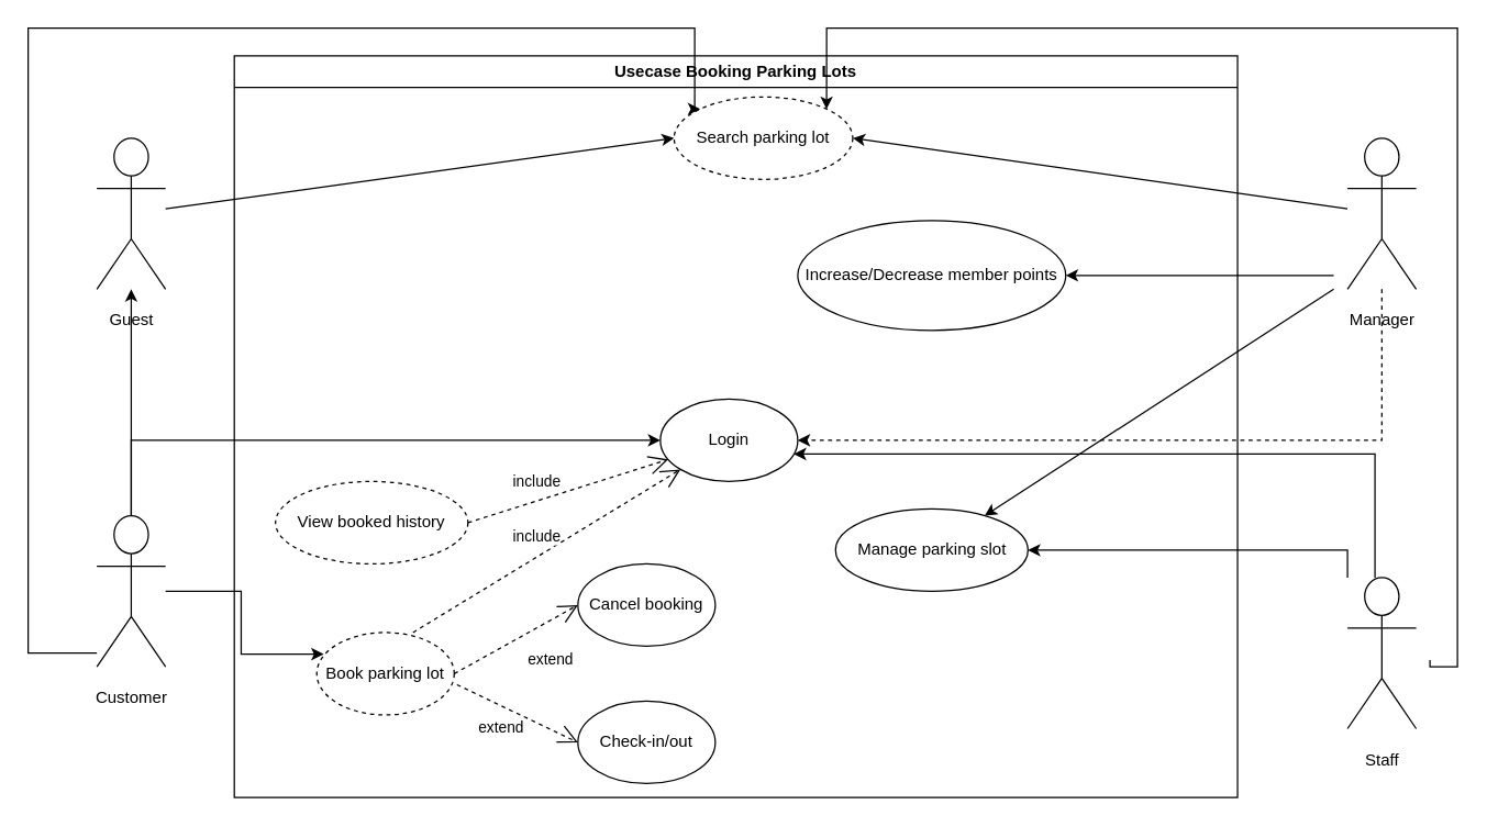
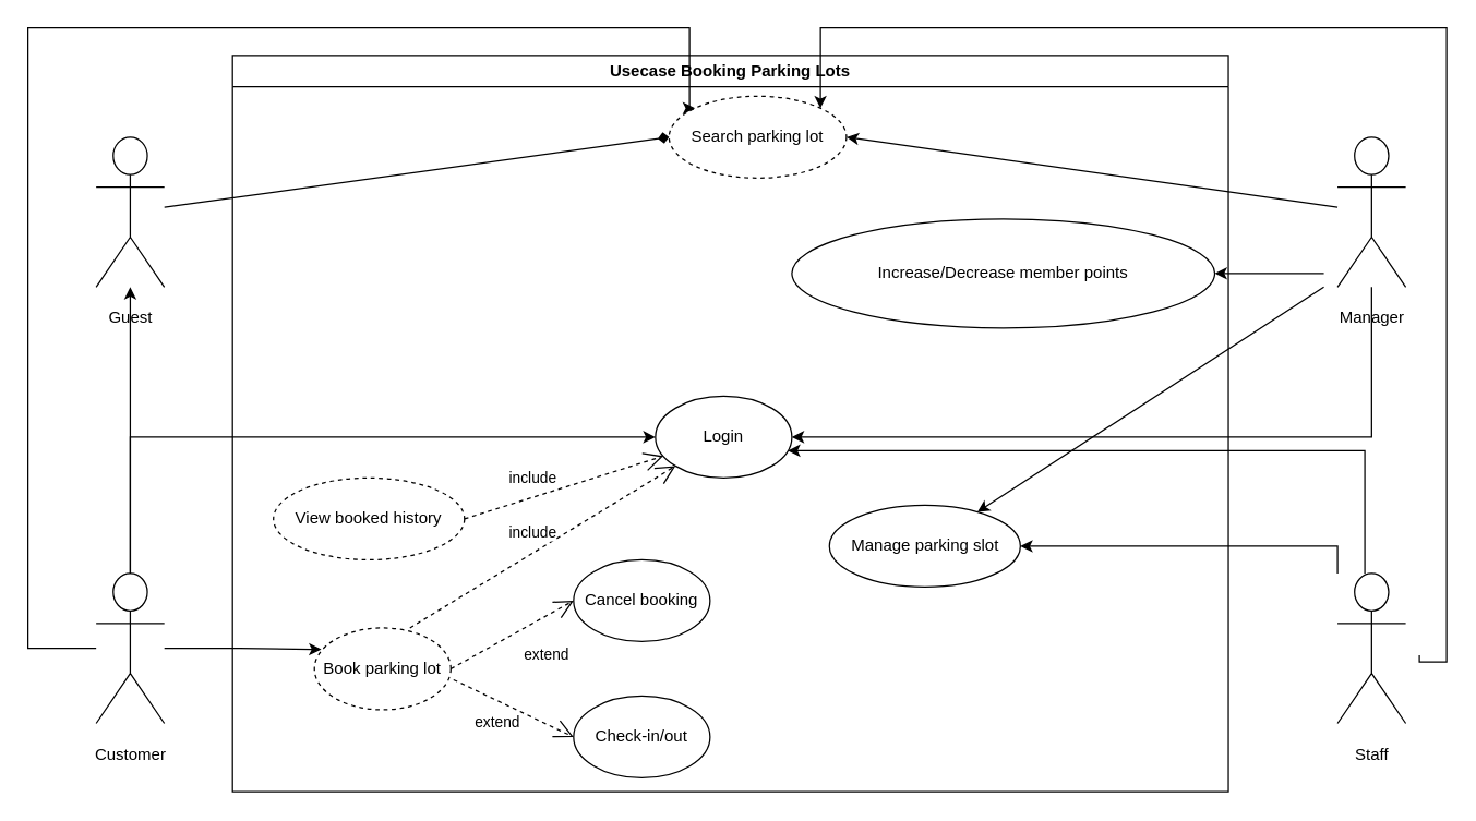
  <mxCell id="0" />
  <mxCell id="1" parent="0" />
  <mxCell id="2" value="Usecase Booking Parking Lots" style="swimlane;whiteSpace=wrap;html=1;" vertex="1" parent="1"><mxGeometry x="170" y="40" width="730" height="540" as="geometry" /></mxCell>
  <mxCell id="3" value="Search parking lot" style="ellipse;whiteSpace=wrap;html=1;dashed=1;" vertex="1" parent="2"><mxGeometry x="320" y="30" width="130" height="60" as="geometry" /></mxCell>
  <mxCell id="4" value="Login" style="ellipse;whiteSpace=wrap;html=1;" vertex="1" parent="2"><mxGeometry x="310" y="250" width="100" height="60" as="geometry" /></mxCell>
  <mxCell id="5" value="View booked history" style="ellipse;whiteSpace=wrap;html=1;dashed=1;" vertex="1" parent="2"><mxGeometry x="30" y="310" width="140" height="60" as="geometry" /></mxCell>
  <mxCell id="6" value="Cancel booking" style="ellipse;whiteSpace=wrap;html=1;" vertex="1" parent="2"><mxGeometry x="250" y="370" width="100" height="60" as="geometry" /></mxCell>
  <mxCell id="7" value="Book parking lot" style="ellipse;whiteSpace=wrap;html=1;dashed=1;" vertex="1" parent="2"><mxGeometry x="60" y="420" width="100" height="60" as="geometry" /></mxCell>
  <mxCell id="8" value="extend" style="endArrow=open;endSize=12;dashed=1;html=1;rounded=0;exitX=1;exitY=0.5;exitDx=0;exitDy=0;entryX=0;entryY=0.5;entryDx=0;entryDy=0;" edge="1" parent="2" source="7" target="6"><mxGeometry x="0.283" y="-25" width="160" relative="1" as="geometry"><mxPoint x="260" y="893" as="sourcePoint" /><mxPoint x="369" y="979" as="targetPoint" /><mxPoint as="offset" /></mxGeometry></mxCell>
  <mxCell id="9" value="include" style="endArrow=open;endSize=12;dashed=1;html=1;rounded=0;exitX=1;exitY=0.5;exitDx=0;exitDy=0;" edge="1" parent="2" source="5" target="4"><mxGeometry x="-0.258" y="14" width="160" relative="1" as="geometry"><mxPoint x="270" y="903" as="sourcePoint" /><mxPoint x="379" y="989" as="targetPoint" /><mxPoint y="1" as="offset" /></mxGeometry></mxCell>
  <mxCell id="10" value="include" style="endArrow=open;endSize=12;dashed=1;html=1;rounded=0;exitX=0.7;exitY=0;exitDx=0;exitDy=0;exitPerimeter=0;entryX=0;entryY=1;entryDx=0;entryDy=0;" edge="1" parent="2" source="7" target="4"><mxGeometry x="-0.006" y="13" width="160" relative="1" as="geometry"><mxPoint x="280" y="913" as="sourcePoint" /><mxPoint x="389" y="999" as="targetPoint" /><mxPoint as="offset" /></mxGeometry></mxCell>
- <mxCell id="11" value="Increase/Decrease member points" style="ellipse;whiteSpace=wrap;html=1;" vertex="1" parent="2"><mxGeometry x="410" y="120" width="195" height="80" as="geometry" /></mxCell>
+ <mxCell id="11" value="Increase/Decrease member points" style="ellipse;whiteSpace=wrap;html=1;" vertex="1" parent="2"><mxGeometry x="410" y="120" width="310" height="80" as="geometry" /></mxCell>
  <mxCell id="12" value="Manage parking slot" style="ellipse;whiteSpace=wrap;html=1;" vertex="1" parent="2"><mxGeometry x="437.5" y="330" width="140" height="60" as="geometry" /></mxCell>
  <mxCell id="13" value="Check-in/out" style="ellipse;whiteSpace=wrap;html=1;" vertex="1" parent="2"><mxGeometry x="250" y="470" width="100" height="60" as="geometry" /></mxCell>
  <mxCell id="14" value="extend" style="endArrow=open;endSize=12;dashed=1;html=1;rounded=0;exitX=1.02;exitY=0.633;exitDx=0;exitDy=0;entryX=0;entryY=0.5;entryDx=0;entryDy=0;exitPerimeter=0;" edge="1" parent="2" source="7" target="13"><mxGeometry x="-0.108" y="-14" width="160" relative="1" as="geometry"><mxPoint x="170" y="460" as="sourcePoint" /><mxPoint x="260" y="410" as="targetPoint" /><mxPoint x="-1" as="offset" /></mxGeometry></mxCell>
  <mxCell id="15" value="Guest&lt;br&gt;" style="shape=umlActor;verticalLabelPosition=bottom;verticalAlign=top;html=1;outlineConnect=0;spacing=11;" vertex="1" parent="1"><mxGeometry x="70" y="100" width="50" height="110" as="geometry" /></mxCell>
  <mxCell id="16" style="edgeStyle=orthogonalEdgeStyle;rounded=0;orthogonalLoop=1;jettySize=auto;html=1;entryX=0;entryY=0;entryDx=0;entryDy=0;" edge="1" parent="1" source="19" target="3"><mxGeometry relative="1" as="geometry"><mxPoint x="120" y="-10" as="targetPoint" /><Array as="points"><mxPoint x="20" y="475" /><mxPoint x="20" y="20" /><mxPoint x="505" y="20" /></Array></mxGeometry></mxCell>
  <mxCell id="17" style="edgeStyle=orthogonalEdgeStyle;rounded=0;orthogonalLoop=1;jettySize=auto;html=1;entryX=0;entryY=0.5;entryDx=0;entryDy=0;" edge="1" parent="1" source="19" target="4"><mxGeometry relative="1" as="geometry"><Array as="points"><mxPoint x="95" y="320" /></Array></mxGeometry></mxCell>
  <mxCell id="18" style="edgeStyle=orthogonalEdgeStyle;rounded=0;orthogonalLoop=1;jettySize=auto;html=1;entryX=0.05;entryY=0.262;entryDx=0;entryDy=0;entryPerimeter=0;" edge="1" parent="1" source="19" target="7"><mxGeometry relative="1" as="geometry" /></mxCell>
- <mxCell id="19" value="Customer&lt;br&gt;" style="shape=umlActor;verticalLabelPosition=bottom;verticalAlign=top;html=1;outlineConnect=0;spacing=11;" vertex="1" parent="1"><mxGeometry x="70" y="375" width="50" height="110" as="geometry" /></mxCell>
+ <mxCell id="19" value="Customer&lt;br&gt;" style="shape=umlActor;verticalLabelPosition=bottom;verticalAlign=top;html=1;outlineConnect=0;spacing=11;" vertex="1" parent="1"><mxGeometry x="70" y="420" width="50" height="110" as="geometry" /></mxCell>
  <mxCell id="20" style="edgeStyle=orthogonalEdgeStyle;rounded=0;orthogonalLoop=1;jettySize=auto;html=1;" edge="1" parent="1" source="22" target="4"><mxGeometry relative="1" as="geometry"><Array as="points"><mxPoint x="1000" y="330" /></Array></mxGeometry></mxCell>
  <mxCell id="21" style="edgeStyle=orthogonalEdgeStyle;rounded=0;orthogonalLoop=1;jettySize=auto;html=1;" edge="1" parent="1" source="22" target="12"><mxGeometry relative="1" as="geometry"><Array as="points"><mxPoint x="980" y="400" /></Array></mxGeometry></mxCell>
  <mxCell id="22" value="Staff&lt;br&gt;" style="shape=umlActor;verticalLabelPosition=bottom;verticalAlign=top;html=1;outlineConnect=0;spacing=11;" vertex="1" parent="1"><mxGeometry x="980" y="420" width="50" height="110" as="geometry" /></mxCell>
- <mxCell id="23" style="edgeStyle=orthogonalEdgeStyle;rounded=0;orthogonalLoop=1;jettySize=auto;html=1;entryX=1;entryY=0.5;entryDx=0;entryDy=0;dashed=1;" edge="1" parent="1" source="25" target="4"><mxGeometry relative="1" as="geometry"><Array as="points"><mxPoint x="1005" y="320" /></Array></mxGeometry></mxCell>
+ <mxCell id="23" style="edgeStyle=orthogonalEdgeStyle;rounded=0;orthogonalLoop=1;jettySize=auto;html=1;entryX=1;entryY=0.5;entryDx=0;entryDy=0;" edge="1" parent="1" source="25" target="4"><mxGeometry relative="1" as="geometry"><Array as="points"><mxPoint x="1005" y="320" /></Array></mxGeometry></mxCell>
  <mxCell id="24" style="edgeStyle=orthogonalEdgeStyle;rounded=0;orthogonalLoop=1;jettySize=auto;html=1;entryX=1;entryY=0.5;entryDx=0;entryDy=0;" edge="1" parent="1" target="11"><mxGeometry relative="1" as="geometry"><mxPoint x="970" y="200" as="sourcePoint" /><Array as="points"><mxPoint x="930" y="200" /><mxPoint x="930" y="200" /></Array></mxGeometry></mxCell>
  <mxCell id="25" value="Manager" style="shape=umlActor;verticalLabelPosition=bottom;verticalAlign=top;html=1;outlineConnect=0;spacing=11;" vertex="1" parent="1"><mxGeometry x="980" y="100" width="50" height="110" as="geometry" /></mxCell>
  <mxCell id="26" style="edgeStyle=orthogonalEdgeStyle;rounded=0;orthogonalLoop=1;jettySize=auto;html=1;entryX=1;entryY=0;entryDx=0;entryDy=0;" edge="1" parent="1" target="3"><mxGeometry relative="1" as="geometry"><mxPoint x="515" y="109" as="targetPoint" /><mxPoint x="1040" y="480" as="sourcePoint" /><Array as="points"><mxPoint x="1040" y="485" /><mxPoint x="1060" y="485" /><mxPoint x="1060" y="20" /><mxPoint x="601" y="20" /></Array></mxGeometry></mxCell>
  <mxCell id="27" value="" style="endArrow=classic;html=1;rounded=0;" edge="1" parent="1" target="12"><mxGeometry width="50" height="50" relative="1" as="geometry"><mxPoint x="970" y="210" as="sourcePoint" /><mxPoint x="500" y="360" as="targetPoint" /></mxGeometry></mxCell>
  <mxCell id="28" value="" style="endArrow=classic;html=1;rounded=0;" edge="1" parent="1" source="19" target="15"><mxGeometry width="50" height="50" relative="1" as="geometry"><mxPoint x="450" y="410" as="sourcePoint" /><mxPoint x="500" y="360" as="targetPoint" /></mxGeometry></mxCell>
- <mxCell id="29" value="" style="endArrow=classic;html=1;rounded=0;entryX=0;entryY=0.5;entryDx=0;entryDy=0;" edge="1" parent="1" source="15" target="3"><mxGeometry width="50" height="50" relative="1" as="geometry"><mxPoint x="450" y="410" as="sourcePoint" /><mxPoint x="500" y="360" as="targetPoint" /></mxGeometry></mxCell>
+ <mxCell id="29" value="" style="endArrow=diamond;html=1;rounded=0;entryX=0;entryY=0.5;entryDx=0;entryDy=0;" edge="1" parent="1" source="15" target="3"><mxGeometry width="50" height="50" relative="1" as="geometry"><mxPoint x="450" y="410" as="sourcePoint" /><mxPoint x="500" y="360" as="targetPoint" /></mxGeometry></mxCell>
  <mxCell id="30" value="" style="endArrow=classic;html=1;rounded=0;entryX=1;entryY=0.5;entryDx=0;entryDy=0;" edge="1" parent="1" source="25" target="3"><mxGeometry width="50" height="50" relative="1" as="geometry"><mxPoint x="130" y="162" as="sourcePoint" /><mxPoint x="500" y="110" as="targetPoint" /></mxGeometry></mxCell>
